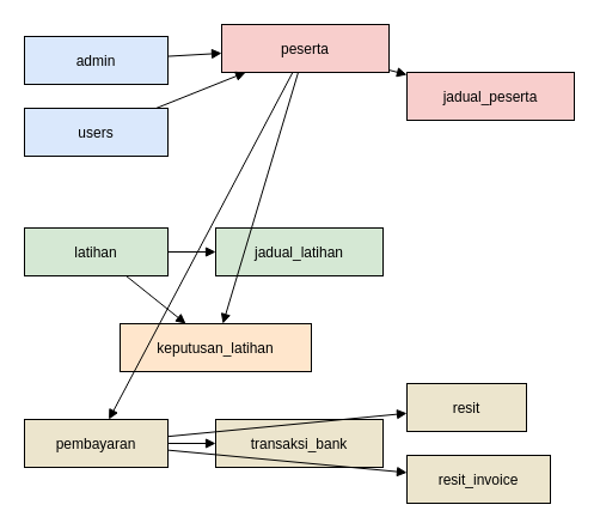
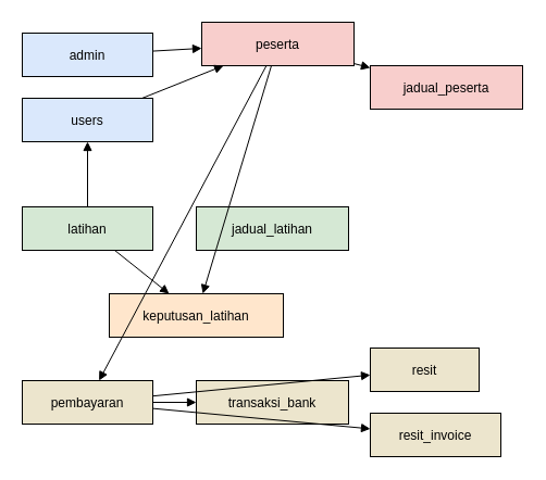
  <mxCell id="0" />
  <mxCell id="1" parent="0" />
  <mxCell id="2" value="admin" style="shape=rectangle;fillColor=#dae8fc;fontSize=12;" vertex="1" parent="1"><mxGeometry x="20" y="30" width="120" height="40" as="geometry" /></mxCell>
  <mxCell id="3" value="users" style="shape=rectangle;fillColor=#dae8fc;fontSize=12;" vertex="1" parent="1"><mxGeometry x="20" y="90" width="120" height="40" as="geometry" /></mxCell>
  <mxCell id="4" value="peserta" style="shape=rectangle;fillColor=#f8cecc;fontSize=12;" vertex="1" parent="1"><mxGeometry x="185" y="20" width="140" height="40" as="geometry" /></mxCell>
  <mxCell id="5" value="jadual_peserta" style="shape=rectangle;fillColor=#f8cecc;fontSize=12;" vertex="1" parent="1"><mxGeometry x="340" y="60" width="140" height="40" as="geometry" /></mxCell>
  <mxCell id="6" value="latihan" style="shape=rectangle;fillColor=#d5e8d4;fontSize=12;" vertex="1" parent="1"><mxGeometry x="20" y="190" width="120" height="40" as="geometry" /></mxCell>
  <mxCell id="7" value="jadual_latihan" style="shape=rectangle;fillColor=#d5e8d4;fontSize=12;" vertex="1" parent="1"><mxGeometry x="180" y="190" width="140" height="40" as="geometry" /></mxCell>
  <mxCell id="8" value="keputusan_latihan" style="shape=rectangle;fillColor=#ffe6cc;fontSize=12;" vertex="1" parent="1"><mxGeometry x="100" y="270" width="160" height="40" as="geometry" /></mxCell>
  <mxCell id="9" value="pembayaran" style="shape=rectangle;fillColor=#ece5cd;fontSize=12;" vertex="1" parent="1"><mxGeometry x="20" y="350" width="120" height="40" as="geometry" /></mxCell>
  <mxCell id="10" value="transaksi_bank" style="shape=rectangle;fillColor=#ece5cd;fontSize=12;" vertex="1" parent="1"><mxGeometry x="180" y="350" width="140" height="40" as="geometry" /></mxCell>
  <mxCell id="11" value="resit" style="shape=rectangle;fillColor=#ece5cd;fontSize=12;" vertex="1" parent="1"><mxGeometry x="340" y="320" width="100" height="40" as="geometry" /></mxCell>
  <mxCell id="12" value="resit_invoice" style="shape=rectangle;fillColor=#ece5cd;fontSize=12;" vertex="1" parent="1"><mxGeometry x="340" y="380" width="120" height="40" as="geometry" /></mxCell>
  <mxCell id="13" style="endArrow=block;" edge="1" parent="1" source="3" target="4"><mxGeometry relative="1" as="geometry" /></mxCell>
  <mxCell id="14" style="endArrow=block;" edge="1" parent="1" source="2" target="4"><mxGeometry relative="1" as="geometry" /></mxCell>
  <mxCell id="15" style="endArrow=block;" edge="1" parent="1" source="4" target="5"><mxGeometry relative="1" as="geometry" /></mxCell>
- <mxCell id="16" style="endArrow=block;" edge="1" parent="1" source="6" target="7"><mxGeometry relative="1" as="geometry" /></mxCell>
+ <mxCell id="16" style="endArrow=block;" edge="1" parent="1" source="6" target="3"><mxGeometry relative="1" as="geometry" /></mxCell>
  <mxCell id="17" style="endArrow=block;" edge="1" parent="1" source="6" target="8"><mxGeometry relative="1" as="geometry" /></mxCell>
  <mxCell id="18" style="endArrow=block;" edge="1" parent="1" source="4" target="8"><mxGeometry relative="1" as="geometry" /></mxCell>
  <mxCell id="19" style="endArrow=block;" edge="1" parent="1" source="4" target="9"><mxGeometry relative="1" as="geometry" /></mxCell>
  <mxCell id="20" style="endArrow=block;" edge="1" parent="1" source="9" target="10"><mxGeometry relative="1" as="geometry" /></mxCell>
  <mxCell id="21" style="endArrow=block;" edge="1" parent="1" source="9" target="11"><mxGeometry relative="1" as="geometry" /></mxCell>
  <mxCell id="22" style="endArrow=block;" edge="1" parent="1" source="9" target="12"><mxGeometry relative="1" as="geometry" /></mxCell>
